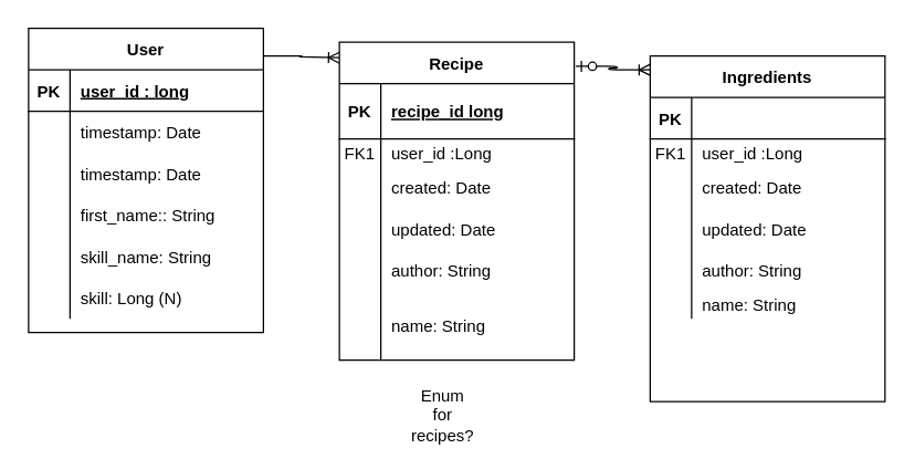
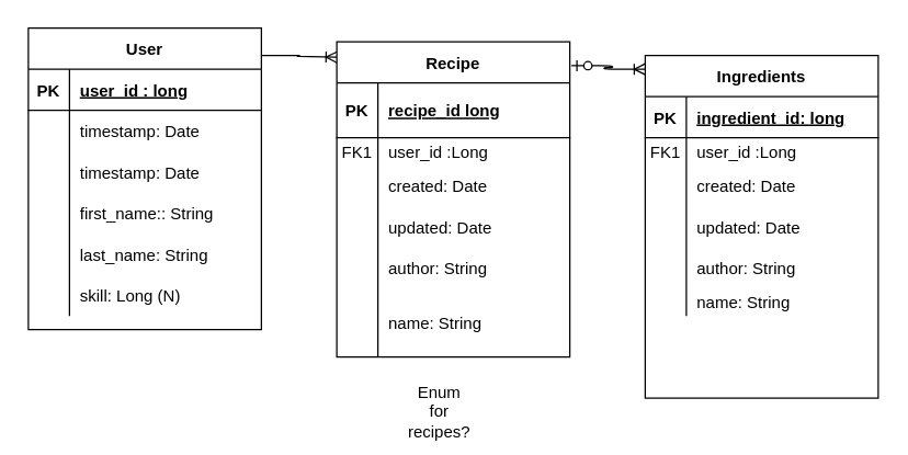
  <mxCell id="0" />
  <mxCell id="1" parent="0" />
  <mxCell id="2" value="User" style="shape=table;startSize=30;container=1;collapsible=1;childLayout=tableLayout;fixedRows=1;rowLines=0;fontStyle=1;align=center;resizeLast=1;" parent="1" vertex="1"><mxGeometry x="20" y="20" width="170" height="220" as="geometry" /></mxCell>
  <mxCell id="3" value="" style="shape=partialRectangle;collapsible=0;dropTarget=0;pointerEvents=0;fillColor=none;top=0;left=0;bottom=1;right=0;points=[[0,0.5],[1,0.5]];portConstraint=eastwest;" parent="2" vertex="1"><mxGeometry y="30" width="170" height="30" as="geometry" /></mxCell>
  <mxCell id="4" value="PK" style="shape=partialRectangle;connectable=0;fillColor=none;top=0;left=0;bottom=0;right=0;fontStyle=1;overflow=hidden;" parent="3" vertex="1"><mxGeometry width="30" height="30" as="geometry" /></mxCell>
  <mxCell id="5" value="user_id : long" style="shape=partialRectangle;connectable=0;fillColor=none;top=0;left=0;bottom=0;right=0;align=left;spacingLeft=6;fontStyle=5;overflow=hidden;" parent="3" vertex="1"><mxGeometry x="30" width="140" height="30" as="geometry" /></mxCell>
  <mxCell id="6" value="" style="shape=partialRectangle;collapsible=0;dropTarget=0;pointerEvents=0;fillColor=none;top=0;left=0;bottom=0;right=0;points=[[0,0.5],[1,0.5]];portConstraint=eastwest;" parent="2" vertex="1"><mxGeometry y="60" width="170" height="30" as="geometry" /></mxCell>
  <mxCell id="7" value="" style="shape=partialRectangle;connectable=0;fillColor=none;top=0;left=0;bottom=0;right=0;editable=1;overflow=hidden;" parent="6" vertex="1"><mxGeometry width="30" height="30" as="geometry" /></mxCell>
  <mxCell id="8" value="timestamp: Date" style="shape=partialRectangle;connectable=0;fillColor=none;top=0;left=0;bottom=0;right=0;align=left;spacingLeft=6;overflow=hidden;" parent="6" vertex="1"><mxGeometry x="30" width="140" height="30" as="geometry" /></mxCell>
  <mxCell id="9" value="" style="shape=partialRectangle;collapsible=0;dropTarget=0;pointerEvents=0;fillColor=none;top=0;left=0;bottom=0;right=0;points=[[0,0.5],[1,0.5]];portConstraint=eastwest;" parent="2" vertex="1"><mxGeometry y="90" width="170" height="30" as="geometry" /></mxCell>
  <mxCell id="10" value="" style="shape=partialRectangle;connectable=0;fillColor=none;top=0;left=0;bottom=0;right=0;editable=1;overflow=hidden;" parent="9" vertex="1"><mxGeometry width="30" height="30" as="geometry" /></mxCell>
  <mxCell id="11" value="timestamp: Date" style="shape=partialRectangle;connectable=0;fillColor=none;top=0;left=0;bottom=0;right=0;align=left;spacingLeft=6;overflow=hidden;" parent="9" vertex="1"><mxGeometry x="30" width="140" height="30" as="geometry" /></mxCell>
  <mxCell id="12" value="" style="shape=partialRectangle;collapsible=0;dropTarget=0;pointerEvents=0;fillColor=none;top=0;left=0;bottom=0;right=0;points=[[0,0.5],[1,0.5]];portConstraint=eastwest;" parent="2" vertex="1"><mxGeometry y="120" width="170" height="30" as="geometry" /></mxCell>
  <mxCell id="13" value="" style="shape=partialRectangle;connectable=0;fillColor=none;top=0;left=0;bottom=0;right=0;editable=1;overflow=hidden;" parent="12" vertex="1"><mxGeometry width="30" height="30" as="geometry" /></mxCell>
  <mxCell id="14" value="first_name:: String" style="shape=partialRectangle;connectable=0;fillColor=none;top=0;left=0;bottom=0;right=0;align=left;spacingLeft=6;overflow=hidden;" parent="12" vertex="1"><mxGeometry x="30" width="140" height="30" as="geometry" /></mxCell>
  <mxCell id="15" value="" style="shape=partialRectangle;collapsible=0;dropTarget=0;pointerEvents=0;fillColor=none;top=0;left=0;bottom=0;right=0;points=[[0,0.5],[1,0.5]];portConstraint=eastwest;" parent="2" vertex="1"><mxGeometry y="150" width="170" height="30" as="geometry" /></mxCell>
  <mxCell id="16" value="" style="shape=partialRectangle;connectable=0;fillColor=none;top=0;left=0;bottom=0;right=0;editable=1;overflow=hidden;" parent="15" vertex="1"><mxGeometry width="30" height="30" as="geometry" /></mxCell>
- <mxCell id="17" value="skill_name: String" style="shape=partialRectangle;connectable=0;fillColor=none;top=0;left=0;bottom=0;right=0;align=left;spacingLeft=6;overflow=hidden;" parent="15" vertex="1"><mxGeometry x="30" width="140" height="30" as="geometry" /></mxCell>
+ <mxCell id="17" value="last_name: String" style="shape=partialRectangle;connectable=0;fillColor=none;top=0;left=0;bottom=0;right=0;align=left;spacingLeft=6;overflow=hidden;" parent="15" vertex="1"><mxGeometry x="30" width="140" height="30" as="geometry" /></mxCell>
  <mxCell id="18" value="" style="shape=partialRectangle;collapsible=0;dropTarget=0;pointerEvents=0;fillColor=none;top=0;left=0;bottom=0;right=0;points=[[0,0.5],[1,0.5]];portConstraint=eastwest;" parent="2" vertex="1"><mxGeometry y="180" width="170" height="30" as="geometry" /></mxCell>
  <mxCell id="19" value="" style="shape=partialRectangle;connectable=0;fillColor=none;top=0;left=0;bottom=0;right=0;editable=1;overflow=hidden;" parent="18" vertex="1"><mxGeometry width="30" height="30" as="geometry" /></mxCell>
  <mxCell id="20" value="skill: Long (N)" style="shape=partialRectangle;connectable=0;fillColor=none;top=0;left=0;bottom=0;right=0;align=left;spacingLeft=6;overflow=hidden;" parent="18" vertex="1"><mxGeometry x="30" width="140" height="30" as="geometry" /></mxCell>
  <mxCell id="21" value="Ingredients" style="shape=table;startSize=30;container=1;collapsible=1;childLayout=tableLayout;fixedRows=1;rowLines=0;fontStyle=1;align=center;resizeLast=1;" parent="1" vertex="1"><mxGeometry x="470" y="40" width="170" height="250" as="geometry" /></mxCell>
  <mxCell id="22" value="" style="shape=partialRectangle;collapsible=0;dropTarget=0;pointerEvents=0;fillColor=none;top=0;left=0;bottom=1;right=0;points=[[0,0.5],[1,0.5]];portConstraint=eastwest;" parent="21" vertex="1"><mxGeometry y="30" width="170" height="30" as="geometry" /></mxCell>
  <mxCell id="23" value="PK" style="shape=partialRectangle;connectable=0;fillColor=none;top=0;left=0;bottom=0;right=0;fontStyle=1;overflow=hidden;" parent="22" vertex="1"><mxGeometry width="30" height="30" as="geometry" /></mxCell>
+ <mxCell id="24" value="ingredient_id: long" style="shape=partialRectangle;connectable=0;fillColor=none;top=0;left=0;bottom=0;right=0;align=left;spacingLeft=6;fontStyle=5;overflow=hidden;" parent="22" vertex="1"><mxGeometry x="30" width="140" height="30" as="geometry" /></mxCell>
  <mxCell id="25" value="" style="shape=partialRectangle;collapsible=0;dropTarget=0;pointerEvents=0;fillColor=none;top=0;left=0;bottom=0;right=0;points=[[0,0.5],[1,0.5]];portConstraint=eastwest;" parent="21" vertex="1"><mxGeometry y="60" width="170" height="20" as="geometry" /></mxCell>
  <mxCell id="26" value="FK1" style="shape=partialRectangle;connectable=0;fillColor=none;top=0;left=0;bottom=0;right=0;editable=1;overflow=hidden;" parent="25" vertex="1"><mxGeometry width="30" height="20" as="geometry" /></mxCell>
  <mxCell id="27" value="user_id :Long" style="shape=partialRectangle;connectable=0;fillColor=none;top=0;left=0;bottom=0;right=0;align=left;spacingLeft=6;overflow=hidden;" parent="25" vertex="1"><mxGeometry x="30" width="140" height="20" as="geometry" /></mxCell>
  <mxCell id="28" value="" style="shape=partialRectangle;collapsible=0;dropTarget=0;pointerEvents=0;fillColor=none;top=0;left=0;bottom=0;right=0;points=[[0,0.5],[1,0.5]];portConstraint=eastwest;" parent="21" vertex="1"><mxGeometry y="80" width="170" height="30" as="geometry" /></mxCell>
  <mxCell id="29" value="" style="shape=partialRectangle;connectable=0;fillColor=none;top=0;left=0;bottom=0;right=0;editable=1;overflow=hidden;" parent="28" vertex="1"><mxGeometry width="30" height="30" as="geometry" /></mxCell>
  <mxCell id="30" value="created: Date" style="shape=partialRectangle;connectable=0;fillColor=none;top=0;left=0;bottom=0;right=0;align=left;spacingLeft=6;overflow=hidden;" parent="28" vertex="1"><mxGeometry x="30" width="140" height="30" as="geometry" /></mxCell>
  <mxCell id="31" value="" style="shape=partialRectangle;collapsible=0;dropTarget=0;pointerEvents=0;fillColor=none;top=0;left=0;bottom=0;right=0;points=[[0,0.5],[1,0.5]];portConstraint=eastwest;" parent="21" vertex="1"><mxGeometry y="110" width="170" height="30" as="geometry" /></mxCell>
  <mxCell id="32" value="" style="shape=partialRectangle;connectable=0;fillColor=none;top=0;left=0;bottom=0;right=0;editable=1;overflow=hidden;" parent="31" vertex="1"><mxGeometry width="30" height="30" as="geometry" /></mxCell>
  <mxCell id="33" value="updated: Date" style="shape=partialRectangle;connectable=0;fillColor=none;top=0;left=0;bottom=0;right=0;align=left;spacingLeft=6;overflow=hidden;" parent="31" vertex="1"><mxGeometry x="30" width="140" height="30" as="geometry" /></mxCell>
  <mxCell id="34" value="" style="shape=partialRectangle;collapsible=0;dropTarget=0;pointerEvents=0;fillColor=none;top=0;left=0;bottom=0;right=0;points=[[0,0.5],[1,0.5]];portConstraint=eastwest;" parent="21" vertex="1"><mxGeometry y="140" width="170" height="30" as="geometry" /></mxCell>
  <mxCell id="35" value="" style="shape=partialRectangle;connectable=0;fillColor=none;top=0;left=0;bottom=0;right=0;editable=1;overflow=hidden;" parent="34" vertex="1"><mxGeometry width="30" height="30" as="geometry" /></mxCell>
  <mxCell id="36" value="author: String" style="shape=partialRectangle;connectable=0;fillColor=none;top=0;left=0;bottom=0;right=0;align=left;spacingLeft=6;overflow=hidden;" parent="34" vertex="1"><mxGeometry x="30" width="140" height="30" as="geometry" /></mxCell>
  <mxCell id="37" value="" style="shape=partialRectangle;collapsible=0;dropTarget=0;pointerEvents=0;fillColor=none;top=0;left=0;bottom=0;right=0;points=[[0,0.5],[1,0.5]];portConstraint=eastwest;" parent="21" vertex="1"><mxGeometry y="170" width="170" height="20" as="geometry" /></mxCell>
  <mxCell id="38" value="" style="shape=partialRectangle;connectable=0;fillColor=none;top=0;left=0;bottom=0;right=0;editable=1;overflow=hidden;" parent="37" vertex="1"><mxGeometry width="30" height="20" as="geometry" /></mxCell>
  <mxCell id="39" value="name: String" style="shape=partialRectangle;connectable=0;fillColor=none;top=0;left=0;bottom=0;right=0;align=left;spacingLeft=6;overflow=hidden;" parent="37" vertex="1"><mxGeometry x="30" width="140" height="20" as="geometry" /></mxCell>
  <mxCell id="40" value="" style="shape=partialRectangle;collapsible=0;dropTarget=0;pointerEvents=0;fillColor=none;top=0;left=0;bottom=0;right=0;points=[[0,0.5],[1,0.5]];portConstraint=eastwest;" parent="21" vertex="1"><mxGeometry y="190" width="170" height="50" as="geometry" /></mxCell>
  <mxCell id="41" value="" style="shape=partialRectangle;connectable=0;fillColor=none;top=0;left=0;bottom=0;right=0;editable=1;overflow=hidden;" parent="40" vertex="1"><mxGeometry width="30" height="50" as="geometry" /></mxCell>
  <mxCell id="42" value="" style="edgeStyle=entityRelationEdgeStyle;fontSize=12;html=1;endArrow=ERoneToMany;entryX=0.001;entryY=0.049;entryDx=0;entryDy=0;entryPerimeter=0;" parent="1" edge="1" target="44"><mxGeometry width="100" height="100" relative="1" as="geometry"><mxPoint x="190" y="40" as="sourcePoint" /><mxPoint x="240" y="40" as="targetPoint" /></mxGeometry></mxCell>
  <mxCell id="43" value="" style="edgeStyle=entityRelationEdgeStyle;fontSize=12;html=1;endArrow=ERoneToMany;startArrow=ERzeroToOne;exitX=1.007;exitY=0.076;exitDx=0;exitDy=0;exitPerimeter=0;" parent="1" edge="1" source="44"><mxGeometry width="100" height="100" relative="1" as="geometry"><mxPoint x="410" y="50" as="sourcePoint" /><mxPoint x="470" y="50" as="targetPoint" /></mxGeometry></mxCell>
  <mxCell id="44" value="Recipe" style="shape=table;startSize=30;container=1;collapsible=1;childLayout=tableLayout;fixedRows=1;rowLines=0;fontStyle=1;align=center;resizeLast=1;" parent="1" vertex="1"><mxGeometry x="245" y="30" width="170" height="230" as="geometry" /></mxCell>
  <mxCell id="45" value="" style="shape=partialRectangle;collapsible=0;dropTarget=0;pointerEvents=0;fillColor=none;top=0;left=0;bottom=1;right=0;points=[[0,0.5],[1,0.5]];portConstraint=eastwest;" parent="44" vertex="1"><mxGeometry y="30" width="170" height="40" as="geometry" /></mxCell>
  <mxCell id="46" value="PK" style="shape=partialRectangle;connectable=0;fillColor=none;top=0;left=0;bottom=0;right=0;fontStyle=1;overflow=hidden;" parent="45" vertex="1"><mxGeometry width="30" height="40" as="geometry" /></mxCell>
  <mxCell id="47" value="recipe_id long" style="shape=partialRectangle;connectable=0;fillColor=none;top=0;left=0;bottom=0;right=0;align=left;spacingLeft=6;fontStyle=5;overflow=hidden;" parent="45" vertex="1"><mxGeometry x="30" width="140" height="40" as="geometry" /></mxCell>
  <mxCell id="48" value="" style="shape=partialRectangle;collapsible=0;dropTarget=0;pointerEvents=0;fillColor=none;top=0;left=0;bottom=0;right=0;points=[[0,0.5],[1,0.5]];portConstraint=eastwest;" parent="44" vertex="1"><mxGeometry y="70" width="170" height="20" as="geometry" /></mxCell>
  <mxCell id="49" value="FK1" style="shape=partialRectangle;connectable=0;fillColor=none;top=0;left=0;bottom=0;right=0;editable=1;overflow=hidden;" parent="48" vertex="1"><mxGeometry width="30" height="20" as="geometry" /></mxCell>
  <mxCell id="50" value="user_id :Long" style="shape=partialRectangle;connectable=0;fillColor=none;top=0;left=0;bottom=0;right=0;align=left;spacingLeft=6;overflow=hidden;" parent="48" vertex="1"><mxGeometry x="30" width="140" height="20" as="geometry" /></mxCell>
  <mxCell id="51" value="" style="shape=partialRectangle;collapsible=0;dropTarget=0;pointerEvents=0;fillColor=none;top=0;left=0;bottom=0;right=0;points=[[0,0.5],[1,0.5]];portConstraint=eastwest;" parent="44" vertex="1"><mxGeometry y="90" width="170" height="30" as="geometry" /></mxCell>
  <mxCell id="52" value="" style="shape=partialRectangle;connectable=0;fillColor=none;top=0;left=0;bottom=0;right=0;editable=1;overflow=hidden;" parent="51" vertex="1"><mxGeometry width="30" height="30" as="geometry" /></mxCell>
  <mxCell id="53" value="created: Date" style="shape=partialRectangle;connectable=0;fillColor=none;top=0;left=0;bottom=0;right=0;align=left;spacingLeft=6;overflow=hidden;" parent="51" vertex="1"><mxGeometry x="30" width="140" height="30" as="geometry" /></mxCell>
  <mxCell id="54" value="" style="shape=partialRectangle;collapsible=0;dropTarget=0;pointerEvents=0;fillColor=none;top=0;left=0;bottom=0;right=0;points=[[0,0.5],[1,0.5]];portConstraint=eastwest;" parent="44" vertex="1"><mxGeometry y="120" width="170" height="30" as="geometry" /></mxCell>
  <mxCell id="55" value="" style="shape=partialRectangle;connectable=0;fillColor=none;top=0;left=0;bottom=0;right=0;editable=1;overflow=hidden;" parent="54" vertex="1"><mxGeometry width="30" height="30" as="geometry" /></mxCell>
  <mxCell id="56" value="updated: Date" style="shape=partialRectangle;connectable=0;fillColor=none;top=0;left=0;bottom=0;right=0;align=left;spacingLeft=6;overflow=hidden;" parent="54" vertex="1"><mxGeometry x="30" width="140" height="30" as="geometry" /></mxCell>
  <mxCell id="57" value="" style="shape=partialRectangle;collapsible=0;dropTarget=0;pointerEvents=0;fillColor=none;top=0;left=0;bottom=0;right=0;points=[[0,0.5],[1,0.5]];portConstraint=eastwest;" parent="44" vertex="1"><mxGeometry y="150" width="170" height="30" as="geometry" /></mxCell>
  <mxCell id="58" value="" style="shape=partialRectangle;connectable=0;fillColor=none;top=0;left=0;bottom=0;right=0;editable=1;overflow=hidden;" parent="57" vertex="1"><mxGeometry width="30" height="30" as="geometry" /></mxCell>
  <mxCell id="59" value="author: String" style="shape=partialRectangle;connectable=0;fillColor=none;top=0;left=0;bottom=0;right=0;align=left;spacingLeft=6;overflow=hidden;" parent="57" vertex="1"><mxGeometry x="30" width="140" height="30" as="geometry" /></mxCell>
  <mxCell id="60" value="" style="shape=partialRectangle;collapsible=0;dropTarget=0;pointerEvents=0;fillColor=none;top=0;left=0;bottom=0;right=0;points=[[0,0.5],[1,0.5]];portConstraint=eastwest;" parent="44" vertex="1"><mxGeometry y="180" width="170" height="50" as="geometry" /></mxCell>
  <mxCell id="61" value="" style="shape=partialRectangle;connectable=0;fillColor=none;top=0;left=0;bottom=0;right=0;editable=1;overflow=hidden;" parent="60" vertex="1"><mxGeometry width="30" height="50" as="geometry" /></mxCell>
  <mxCell id="62" value="name: String" style="shape=partialRectangle;connectable=0;fillColor=none;top=0;left=0;bottom=0;right=0;align=left;spacingLeft=6;overflow=hidden;" parent="60" vertex="1"><mxGeometry x="30" width="140" height="50" as="geometry" /></mxCell>
  <mxCell id="63" value="Enum for recipes?" style="text;html=1;strokeColor=none;fillColor=none;align=center;verticalAlign=middle;whiteSpace=wrap;rounded=0;" parent="1" vertex="1"><mxGeometry x="300" y="290" width="40" height="20" as="geometry" /></mxCell>
